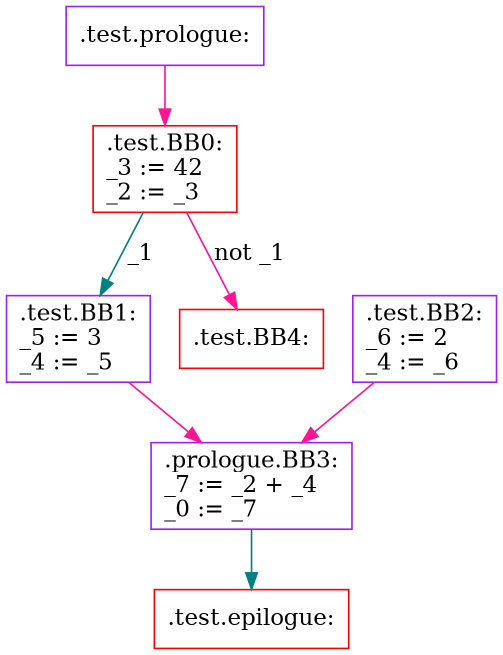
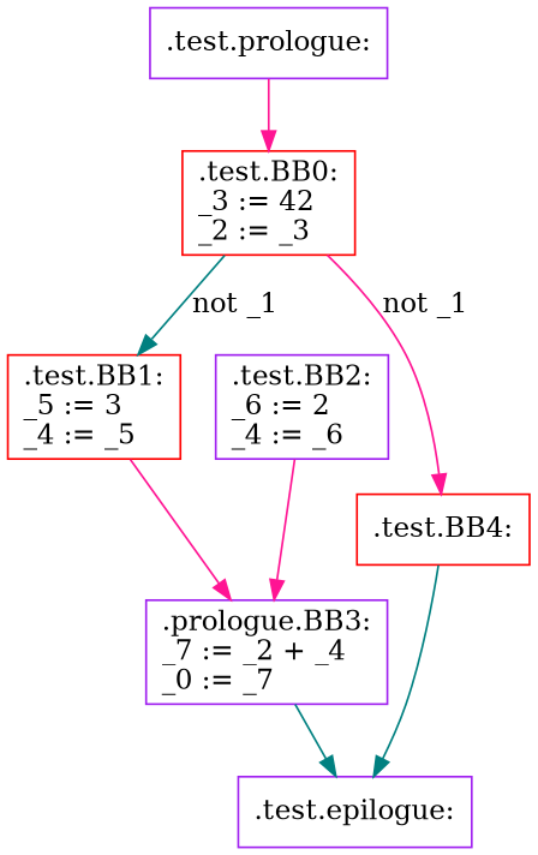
  digraph {
    node [color=purple shape=box]
    edge [color=deeppink]
    n1 [label=".test.prologue:\l"]
    n2 [color=red label=".test.BB0:\l_3 := 42\l_2 := _3\l"]
-   n3 [label=".test.BB1:\l_5 := 3\l_4 := _5\l"]
+   n3 [color=red label=".test.BB1:\l_5 := 3\l_4 := _5\l"]
    n4 [color=red label=".test.BB4:\l"]
    n5 [label=".prologue.BB3:\l_7 := _2 + _4\l_0 := _7\l"]
    n6 [label=".test.BB2:\l_6 := 2\l_4 := _6\l"]
-   n7 [color=red label=".test.epilogue:\l"]
+   n7 [label=".test.epilogue:\l"]
    n1 -> n2
-   n2 -> n3 [color=teal label=_1]
+   n2 -> n3 [color=teal label="not _1"]
    n2 -> n4 [label="not _1"]
    n3 -> n5
+   n4 -> n7 [color=teal]
    n5 -> n7 [color=teal]
    n6 -> n5
  }
